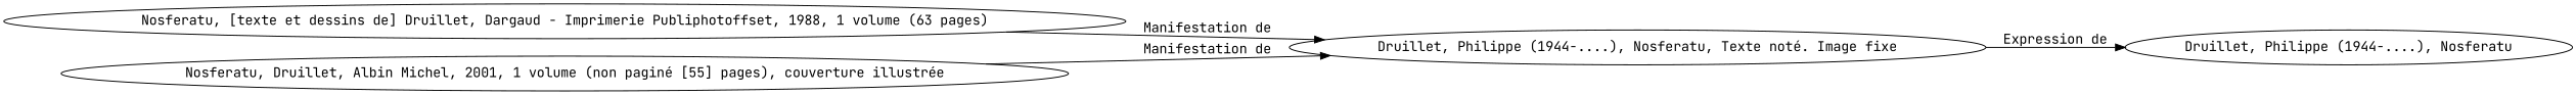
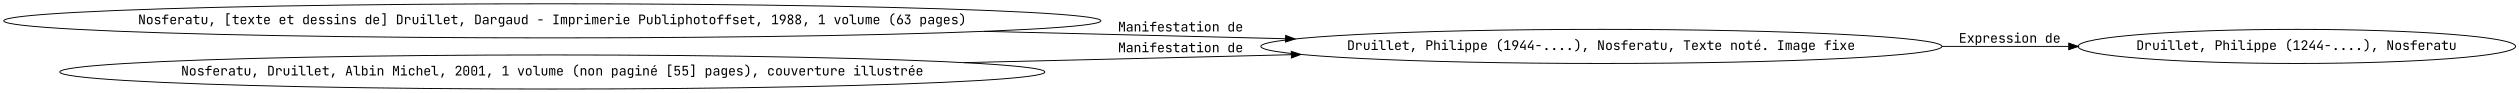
  digraph {
    rankdir=LR
    fontname="JetBrains Mono"
    node [fontname="JetBrains Mono"]
    edge [fontname="JetBrains Mono"]
-   n1 [label="Druillet, Philippe (1944-....), Nosferatu"]
+   n1 [label="Druillet, Philippe (1244-....), Nosferatu"]
    n2 [label="Druillet, Philippe (1944-....), Nosferatu, Texte noté. Image fixe"]
    n3 [label="Nosferatu, [texte et dessins de] Druillet, Dargaud - Imprimerie Publiphotoffset, 1988, 1 volume (63 pages)"]
    n4 [label="Nosferatu, Druillet, Albin Michel, 2001, 1 volume (non paginé [55] pages), couverture illustrée"]
    n2 -> n1 [label="Expression de"]
    n3 -> n2 [label="Manifestation de"]
    n4 -> n2 [label="Manifestation de"]
  }
